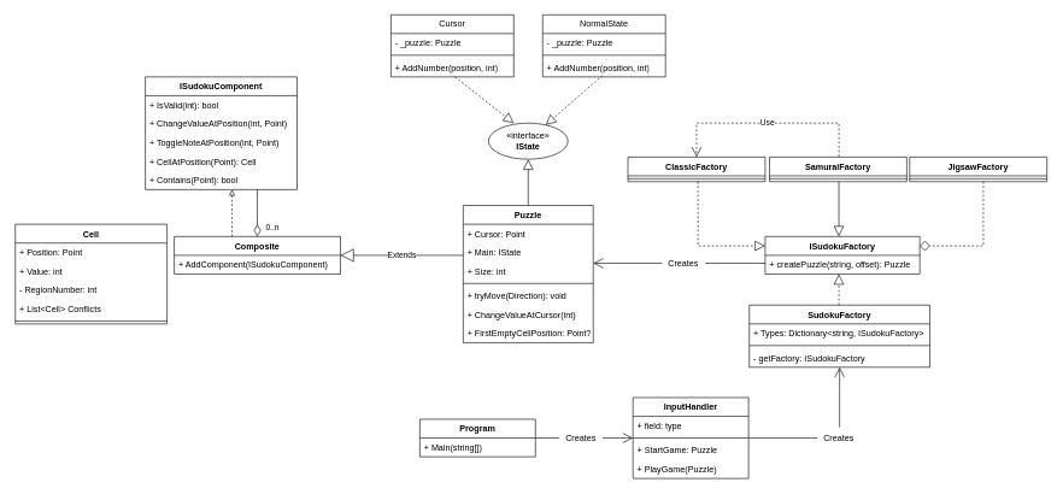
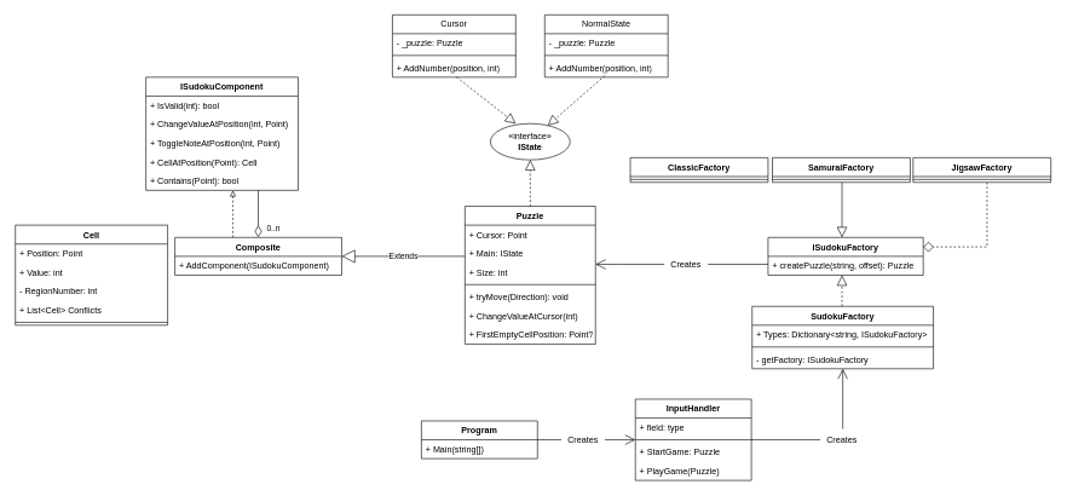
  <mxCell id="0" />
  <mxCell id="1" parent="0" />
  <mxCell id="2" value="Cell" style="swimlane;fontStyle=1;align=center;verticalAlign=top;childLayout=stackLayout;horizontal=1;startSize=26;horizontalStack=0;resizeParent=1;resizeParentMax=0;resizeLast=0;collapsible=1;marginBottom=0;" parent="1" vertex="1"><mxGeometry x="20" y="310" width="210" height="138" as="geometry" /></mxCell>
  <mxCell id="3" value="+ Position: Point" style="text;strokeColor=none;fillColor=none;align=left;verticalAlign=top;spacingLeft=4;spacingRight=4;overflow=hidden;rotatable=0;points=[[0,0.5],[1,0.5]];portConstraint=eastwest;" parent="2" vertex="1"><mxGeometry y="26" width="210" height="26" as="geometry" /></mxCell>
  <mxCell id="4" value="+ Value: int" style="text;strokeColor=none;fillColor=none;align=left;verticalAlign=top;spacingLeft=4;spacingRight=4;overflow=hidden;rotatable=0;points=[[0,0.5],[1,0.5]];portConstraint=eastwest;" parent="2" vertex="1"><mxGeometry y="52" width="210" height="26" as="geometry" /></mxCell>
  <mxCell id="5" value="- RegionNumber: int" style="text;strokeColor=none;fillColor=none;align=left;verticalAlign=top;spacingLeft=4;spacingRight=4;overflow=hidden;rotatable=0;points=[[0,0.5],[1,0.5]];portConstraint=eastwest;" vertex="1" parent="2"><mxGeometry y="78" width="210" height="26" as="geometry" /></mxCell>
  <mxCell id="6" value="+ List&lt;Cell&gt; Conflicts" style="text;strokeColor=none;fillColor=none;align=left;verticalAlign=top;spacingLeft=4;spacingRight=4;overflow=hidden;rotatable=0;points=[[0,0.5],[1,0.5]];portConstraint=eastwest;" vertex="1" parent="2"><mxGeometry y="104" width="210" height="26" as="geometry" /></mxCell>
  <mxCell id="7" value="" style="line;strokeWidth=1;fillColor=none;align=left;verticalAlign=middle;spacingTop=-1;spacingLeft=3;spacingRight=3;rotatable=0;labelPosition=right;points=[];portConstraint=eastwest;strokeColor=inherit;" parent="2" vertex="1"><mxGeometry y="130" width="210" height="8" as="geometry" /></mxCell>
  <mxCell id="8" style="edgeStyle=orthogonalEdgeStyle;rounded=0;orthogonalLoop=1;jettySize=auto;html=1;dashed=1;endArrow=block;endFill=0;" parent="1" source="9" target="42" edge="1"><mxGeometry relative="1" as="geometry"><Array as="points"><mxPoint x="320" y="280" /><mxPoint x="320" y="280" /></Array></mxGeometry></mxCell>
  <mxCell id="9" value="Composite" style="swimlane;fontStyle=1;align=center;verticalAlign=top;childLayout=stackLayout;horizontal=1;startSize=26;horizontalStack=0;resizeParent=1;resizeParentMax=0;resizeLast=0;collapsible=1;marginBottom=0;" parent="1" vertex="1"><mxGeometry x="240" y="327" width="230" height="52" as="geometry" /></mxCell>
  <mxCell id="10" value="+ AddComponent(ISudokuComponent)" style="text;strokeColor=none;fillColor=none;align=left;verticalAlign=top;spacingLeft=4;spacingRight=4;overflow=hidden;rotatable=0;points=[[0,0.5],[1,0.5]];portConstraint=eastwest;" vertex="1" parent="9"><mxGeometry y="26" width="230" height="26" as="geometry" /></mxCell>
  <mxCell id="11" value="Puzzle" style="swimlane;fontStyle=1;align=center;verticalAlign=top;childLayout=stackLayout;horizontal=1;startSize=26;horizontalStack=0;resizeParent=1;resizeParentMax=0;resizeLast=0;collapsible=1;marginBottom=0;" parent="1" vertex="1"><mxGeometry x="640" y="284" width="180" height="190" as="geometry" /></mxCell>
  <mxCell id="12" value="+ Cursor: Point" style="text;strokeColor=none;fillColor=none;align=left;verticalAlign=top;spacingLeft=4;spacingRight=4;overflow=hidden;rotatable=0;points=[[0,0.5],[1,0.5]];portConstraint=eastwest;" parent="11" vertex="1"><mxGeometry y="26" width="180" height="26" as="geometry" /></mxCell>
  <mxCell id="13" value="+ Main: IState" style="text;strokeColor=none;fillColor=none;align=left;verticalAlign=top;spacingLeft=4;spacingRight=4;overflow=hidden;rotatable=0;points=[[0,0.5],[1,0.5]];portConstraint=eastwest;" parent="11" vertex="1"><mxGeometry y="52" width="180" height="26" as="geometry" /></mxCell>
  <mxCell id="14" value="+ Size: int" style="text;strokeColor=none;fillColor=none;align=left;verticalAlign=top;spacingLeft=4;spacingRight=4;overflow=hidden;rotatable=0;points=[[0,0.5],[1,0.5]];portConstraint=eastwest;" vertex="1" parent="11"><mxGeometry y="78" width="180" height="26" as="geometry" /></mxCell>
  <mxCell id="15" value="" style="line;strokeWidth=1;fillColor=none;align=left;verticalAlign=middle;spacingTop=-1;spacingLeft=3;spacingRight=3;rotatable=0;labelPosition=right;points=[];portConstraint=eastwest;strokeColor=inherit;" parent="11" vertex="1"><mxGeometry y="104" width="180" height="8" as="geometry" /></mxCell>
  <mxCell id="16" value="+ tryMove(Direction): void" style="text;strokeColor=none;fillColor=none;align=left;verticalAlign=top;spacingLeft=4;spacingRight=4;overflow=hidden;rotatable=0;points=[[0,0.5],[1,0.5]];portConstraint=eastwest;" parent="11" vertex="1"><mxGeometry y="112" width="180" height="26" as="geometry" /></mxCell>
  <mxCell id="17" value="+ ChangeValueAtCursor(int)" style="text;strokeColor=none;fillColor=none;align=left;verticalAlign=top;spacingLeft=4;spacingRight=4;overflow=hidden;rotatable=0;points=[[0,0.5],[1,0.5]];portConstraint=eastwest;" parent="11" vertex="1"><mxGeometry y="138" width="180" height="26" as="geometry" /></mxCell>
  <mxCell id="18" value="+ FirstEmptyCellPosition: Point?" style="text;strokeColor=none;fillColor=none;align=left;verticalAlign=top;spacingLeft=4;spacingRight=4;overflow=hidden;rotatable=0;points=[[0,0.5],[1,0.5]];portConstraint=eastwest;" vertex="1" parent="11"><mxGeometry y="164" width="180" height="26" as="geometry" /></mxCell>
  <mxCell id="19" value="Extends" style="endArrow=block;endSize=16;endFill=0;html=1;rounded=0;edgeStyle=orthogonalEdgeStyle;" parent="1" source="11" target="9" edge="1"><mxGeometry width="160" relative="1" as="geometry"><mxPoint x="250" y="360" as="sourcePoint" /><mxPoint x="410" y="360" as="targetPoint" /><Array as="points"><mxPoint x="570" y="353" /><mxPoint x="570" y="353" /></Array></mxGeometry></mxCell>
  <mxCell id="20" value="ClassicFactory" style="swimlane;fontStyle=1;align=center;verticalAlign=top;childLayout=stackLayout;horizontal=1;startSize=26;horizontalStack=0;resizeParent=1;resizeParentMax=0;resizeLast=0;collapsible=1;marginBottom=0;" parent="1" vertex="1"><mxGeometry x="868" y="217" width="190" height="34" as="geometry" /></mxCell>
  <mxCell id="21" value="" style="line;strokeWidth=1;fillColor=none;align=left;verticalAlign=middle;spacingTop=-1;spacingLeft=3;spacingRight=3;rotatable=0;labelPosition=right;points=[];portConstraint=eastwest;strokeColor=inherit;" parent="20" vertex="1"><mxGeometry y="26" width="190" height="8" as="geometry" /></mxCell>
  <mxCell id="22" value="SamuraiFactory" style="swimlane;fontStyle=1;align=center;verticalAlign=top;childLayout=stackLayout;horizontal=1;startSize=26;horizontalStack=0;resizeParent=1;resizeParentMax=0;resizeLast=0;collapsible=1;marginBottom=0;" parent="1" vertex="1"><mxGeometry x="1064" y="217" width="190" height="34" as="geometry" /></mxCell>
  <mxCell id="23" value="" style="line;strokeWidth=1;fillColor=none;align=left;verticalAlign=middle;spacingTop=-1;spacingLeft=3;spacingRight=3;rotatable=0;labelPosition=right;points=[];portConstraint=eastwest;strokeColor=inherit;" parent="22" vertex="1"><mxGeometry y="26" width="190" height="8" as="geometry" /></mxCell>
  <mxCell id="24" value="JigsawFactory" style="swimlane;fontStyle=1;align=center;verticalAlign=top;childLayout=stackLayout;horizontal=1;startSize=26;horizontalStack=0;resizeParent=1;resizeParentMax=0;resizeLast=0;collapsible=1;marginBottom=0;" parent="1" vertex="1"><mxGeometry x="1258" y="217" width="190" height="34" as="geometry" /></mxCell>
  <mxCell id="25" value="" style="line;strokeWidth=1;fillColor=none;align=left;verticalAlign=middle;spacingTop=-1;spacingLeft=3;spacingRight=3;rotatable=0;labelPosition=right;points=[];portConstraint=eastwest;strokeColor=inherit;" parent="24" vertex="1"><mxGeometry y="26" width="190" height="8" as="geometry" /></mxCell>
  <mxCell id="26" value="SudokuFactory" style="swimlane;fontStyle=1;align=center;verticalAlign=top;childLayout=stackLayout;horizontal=1;startSize=26;horizontalStack=0;resizeParent=1;resizeParentMax=0;resizeLast=0;collapsible=1;marginBottom=0;" parent="1" vertex="1"><mxGeometry x="1036" y="422" width="250" height="86" as="geometry" /></mxCell>
  <mxCell id="27" value="+ Types: Dictionary&lt;string, ISudokuFactory&gt;" style="text;strokeColor=none;fillColor=none;align=left;verticalAlign=top;spacingLeft=4;spacingRight=4;overflow=hidden;rotatable=0;points=[[0,0.5],[1,0.5]];portConstraint=eastwest;" parent="26" vertex="1"><mxGeometry y="26" width="250" height="26" as="geometry" /></mxCell>
  <mxCell id="28" value="" style="line;strokeWidth=1;fillColor=none;align=left;verticalAlign=middle;spacingTop=-1;spacingLeft=3;spacingRight=3;rotatable=0;labelPosition=right;points=[];portConstraint=eastwest;strokeColor=inherit;" parent="26" vertex="1"><mxGeometry y="52" width="250" height="8" as="geometry" /></mxCell>
  <mxCell id="29" value="- getFactory: ISudokuFactory" style="text;strokeColor=none;fillColor=none;align=left;verticalAlign=top;spacingLeft=4;spacingRight=4;overflow=hidden;rotatable=0;points=[[0,0.5],[1,0.5]];portConstraint=eastwest;" parent="26" vertex="1"><mxGeometry y="60" width="250" height="26" as="geometry" /></mxCell>
  <mxCell id="30" value="NormalState" style="swimlane;fontStyle=0;childLayout=stackLayout;horizontal=1;startSize=26;fillColor=none;horizontalStack=0;resizeParent=1;resizeParentMax=0;resizeLast=0;collapsible=1;marginBottom=0;whiteSpace=wrap;html=1;" parent="1" vertex="1"><mxGeometry x="750" y="20" width="170" height="86" as="geometry" /></mxCell>
  <mxCell id="31" value="- _puzzle: Puzzle" style="text;strokeColor=none;fillColor=none;align=left;verticalAlign=top;spacingLeft=4;spacingRight=4;overflow=hidden;rotatable=0;points=[[0,0.5],[1,0.5]];portConstraint=eastwest;whiteSpace=wrap;html=1;" parent="30" vertex="1"><mxGeometry y="26" width="170" height="26" as="geometry" /></mxCell>
  <mxCell id="32" value="" style="line;strokeWidth=1;fillColor=none;align=left;verticalAlign=middle;spacingTop=-1;spacingLeft=3;spacingRight=3;rotatable=0;labelPosition=right;points=[];portConstraint=eastwest;strokeColor=inherit;" parent="30" vertex="1"><mxGeometry y="52" width="170" height="8" as="geometry" /></mxCell>
  <mxCell id="33" value="+ AddNumber(position, int)" style="text;strokeColor=none;fillColor=none;align=left;verticalAlign=top;spacingLeft=4;spacingRight=4;overflow=hidden;rotatable=0;points=[[0,0.5],[1,0.5]];portConstraint=eastwest;whiteSpace=wrap;html=1;" parent="30" vertex="1"><mxGeometry y="60" width="170" height="26" as="geometry" /></mxCell>
  <mxCell id="34" value="Cursor" style="swimlane;fontStyle=0;childLayout=stackLayout;horizontal=1;startSize=26;fillColor=none;horizontalStack=0;resizeParent=1;resizeParentMax=0;resizeLast=0;collapsible=1;marginBottom=0;whiteSpace=wrap;html=1;" parent="1" vertex="1"><mxGeometry x="540" y="20" width="170" height="86" as="geometry" /></mxCell>
  <mxCell id="35" value="- _puzzle: Puzzle" style="text;strokeColor=none;fillColor=none;align=left;verticalAlign=top;spacingLeft=4;spacingRight=4;overflow=hidden;rotatable=0;points=[[0,0.5],[1,0.5]];portConstraint=eastwest;whiteSpace=wrap;html=1;" parent="34" vertex="1"><mxGeometry y="26" width="170" height="26" as="geometry" /></mxCell>
  <mxCell id="36" value="" style="line;strokeWidth=1;fillColor=none;align=left;verticalAlign=middle;spacingTop=-1;spacingLeft=3;spacingRight=3;rotatable=0;labelPosition=right;points=[];portConstraint=eastwest;strokeColor=inherit;" parent="34" vertex="1"><mxGeometry y="52" width="170" height="8" as="geometry" /></mxCell>
  <mxCell id="37" value="+ AddNumber(position, int)" style="text;strokeColor=none;fillColor=none;align=left;verticalAlign=top;spacingLeft=4;spacingRight=4;overflow=hidden;rotatable=0;points=[[0,0.5],[1,0.5]];portConstraint=eastwest;whiteSpace=wrap;html=1;" parent="34" vertex="1"><mxGeometry y="60" width="170" height="26" as="geometry" /></mxCell>
  <mxCell id="38" value="«interface»&lt;br&gt;&lt;b&gt;IState&lt;br&gt;&lt;/b&gt;" style="ellipse;html=1;whiteSpace=wrap;" parent="1" vertex="1"><mxGeometry x="675" y="170" width="110" height="50" as="geometry" /></mxCell>
- <mxCell id="39" value="" style="endArrow=block;dashed=0;endFill=0;endSize=12;html=1;rounded=0;exitX=0.5;exitY=0;exitDx=0;exitDy=0;entryX=0.5;entryY=1;entryDx=0;entryDy=0;" parent="1" source="11" target="38" edge="1"><mxGeometry width="160" relative="1" as="geometry"><mxPoint x="890" y="530" as="sourcePoint" /><mxPoint x="1050" y="530" as="targetPoint" /></mxGeometry></mxCell>
+ <mxCell id="39" value="" style="endArrow=block;dashed=1;endFill=0;endSize=12;html=1;rounded=0;exitX=0.5;exitY=0;exitDx=0;exitDy=0;entryX=0.5;entryY=1;entryDx=0;entryDy=0;" parent="1" source="11" target="38" edge="1"><mxGeometry width="160" relative="1" as="geometry"><mxPoint x="890" y="530" as="sourcePoint" /><mxPoint x="1050" y="530" as="targetPoint" /></mxGeometry></mxCell>
  <mxCell id="40" value="" style="endArrow=block;dashed=1;endFill=0;endSize=12;html=1;rounded=0;exitX=0.521;exitY=1;exitDx=0;exitDy=0;exitPerimeter=0;entryX=0.318;entryY=0;entryDx=0;entryDy=0;entryPerimeter=0;" parent="1" source="37" target="38" edge="1"><mxGeometry width="160" relative="1" as="geometry"><mxPoint x="890" y="530" as="sourcePoint" /><mxPoint x="1050" y="530" as="targetPoint" /></mxGeometry></mxCell>
  <mxCell id="41" value="" style="endArrow=block;dashed=1;endFill=0;endSize=12;html=1;rounded=0;exitX=0.486;exitY=0.923;exitDx=0;exitDy=0;exitPerimeter=0;entryX=0.75;entryY=0;entryDx=0;entryDy=0;" parent="1" source="33" target="38" edge="1"><mxGeometry width="160" relative="1" as="geometry"><mxPoint x="890" y="530" as="sourcePoint" /><mxPoint x="1050" y="530" as="targetPoint" /></mxGeometry></mxCell>
  <mxCell id="42" value="ISudokuComponent" style="swimlane;fontStyle=1;align=center;verticalAlign=top;childLayout=stackLayout;horizontal=1;startSize=26;horizontalStack=0;resizeParent=1;resizeParentMax=0;resizeLast=0;collapsible=1;marginBottom=0;strokeColor=default;" vertex="1" parent="1"><mxGeometry x="200" y="106" width="210" height="156" as="geometry"><mxRectangle x="530" y="160" width="150" height="40" as="alternateBounds" /></mxGeometry></mxCell>
  <mxCell id="43" value="+ IsValid(int): bool" style="text;strokeColor=none;fillColor=none;align=left;verticalAlign=top;spacingLeft=4;spacingRight=4;overflow=hidden;rotatable=0;points=[[0,0.5],[1,0.5]];portConstraint=eastwest;" vertex="1" parent="42"><mxGeometry y="26" width="210" height="26" as="geometry" /></mxCell>
  <mxCell id="44" value="+ ChangeValueAtPosition(int, Point)" style="text;strokeColor=none;fillColor=none;align=left;verticalAlign=top;spacingLeft=4;spacingRight=4;overflow=hidden;rotatable=0;points=[[0,0.5],[1,0.5]];portConstraint=eastwest;" vertex="1" parent="42"><mxGeometry y="52" width="210" height="26" as="geometry" /></mxCell>
  <mxCell id="45" value="+ ToggleNoteAtPosition(int, Point)" style="text;strokeColor=none;fillColor=none;align=left;verticalAlign=top;spacingLeft=4;spacingRight=4;overflow=hidden;rotatable=0;points=[[0,0.5],[1,0.5]];portConstraint=eastwest;" vertex="1" parent="42"><mxGeometry y="78" width="210" height="26" as="geometry" /></mxCell>
  <mxCell id="46" value="+ CellAtPosition(Point): Cell" style="text;strokeColor=none;fillColor=none;align=left;verticalAlign=top;spacingLeft=4;spacingRight=4;overflow=hidden;rotatable=0;points=[[0,0.5],[1,0.5]];portConstraint=eastwest;" vertex="1" parent="42"><mxGeometry y="104" width="210" height="26" as="geometry" /></mxCell>
  <mxCell id="47" value="+ Contains(Point): bool" style="text;strokeColor=none;fillColor=none;align=left;verticalAlign=top;spacingLeft=4;spacingRight=4;overflow=hidden;rotatable=0;points=[[0,0.5],[1,0.5]];portConstraint=eastwest;" vertex="1" parent="42"><mxGeometry y="130" width="210" height="26" as="geometry" /></mxCell>
  <mxCell id="48" value="InputHandler" style="swimlane;fontStyle=1;align=center;verticalAlign=top;childLayout=stackLayout;horizontal=1;startSize=26;horizontalStack=0;resizeParent=1;resizeParentMax=0;resizeLast=0;collapsible=1;marginBottom=0;strokeColor=default;" vertex="1" parent="1"><mxGeometry x="875" y="550" width="160" height="112" as="geometry" /></mxCell>
  <mxCell id="49" value="+ field: type" style="text;strokeColor=none;fillColor=none;align=left;verticalAlign=top;spacingLeft=4;spacingRight=4;overflow=hidden;rotatable=0;points=[[0,0.5],[1,0.5]];portConstraint=eastwest;" vertex="1" parent="48"><mxGeometry y="26" width="160" height="26" as="geometry" /></mxCell>
  <mxCell id="50" value="" style="line;strokeWidth=1;fillColor=none;align=left;verticalAlign=middle;spacingTop=-1;spacingLeft=3;spacingRight=3;rotatable=0;labelPosition=right;points=[];portConstraint=eastwest;strokeColor=inherit;" vertex="1" parent="48"><mxGeometry y="52" width="160" height="8" as="geometry" /></mxCell>
  <mxCell id="51" value="+ StartGame: Puzzle" style="text;strokeColor=none;fillColor=none;align=left;verticalAlign=top;spacingLeft=4;spacingRight=4;overflow=hidden;rotatable=0;points=[[0,0.5],[1,0.5]];portConstraint=eastwest;" vertex="1" parent="48"><mxGeometry y="60" width="160" height="26" as="geometry" /></mxCell>
  <mxCell id="52" value="+ PlayGame(Puzzle)" style="text;strokeColor=none;fillColor=none;align=left;verticalAlign=top;spacingLeft=4;spacingRight=4;overflow=hidden;rotatable=0;points=[[0,0.5],[1,0.5]];portConstraint=eastwest;" vertex="1" parent="48"><mxGeometry y="86" width="160" height="26" as="geometry" /></mxCell>
  <mxCell id="53" value="" style="endArrow=none;html=1;endSize=12;startArrow=diamondThin;startSize=14;startFill=0;edgeStyle=orthogonalEdgeStyle;rounded=0;endFill=0;" edge="1" parent="1" source="9" target="42"><mxGeometry relative="1" as="geometry"><mxPoint x="440" y="250" as="sourcePoint" /><mxPoint x="600" y="250" as="targetPoint" /><Array as="points"><mxPoint x="360" y="260" /><mxPoint x="360" y="260" /></Array></mxGeometry></mxCell>
  <mxCell id="54" value="0..n" style="edgeLabel;resizable=0;html=1;align=left;verticalAlign=top;strokeColor=default;" connectable="0" vertex="1" parent="53"><mxGeometry x="-1" relative="1" as="geometry"><mxPoint x="10" y="-26" as="offset" /></mxGeometry></mxCell>
  <mxCell id="55" value="Program" style="swimlane;fontStyle=1;align=center;verticalAlign=top;childLayout=stackLayout;horizontal=1;startSize=26;horizontalStack=0;resizeParent=1;resizeParentMax=0;resizeLast=0;collapsible=1;marginBottom=0;strokeColor=default;" vertex="1" parent="1"><mxGeometry x="580" y="580" width="160" height="52" as="geometry" /></mxCell>
  <mxCell id="56" value="+ Main(string[])" style="text;strokeColor=none;fillColor=none;align=left;verticalAlign=top;spacingLeft=4;spacingRight=4;overflow=hidden;rotatable=0;points=[[0,0.5],[1,0.5]];portConstraint=eastwest;" vertex="1" parent="55"><mxGeometry y="26" width="160" height="26" as="geometry" /></mxCell>
  <mxCell id="57" value="" style="endArrow=open;endFill=1;endSize=12;html=1;rounded=0;edgeStyle=orthogonalEdgeStyle;startArrow=none;" edge="1" parent="1" source="58" target="48"><mxGeometry width="160" relative="1" as="geometry"><mxPoint x="773" y="368" as="sourcePoint" /><mxPoint x="933" y="368" as="targetPoint" /></mxGeometry></mxCell>
  <mxCell id="58" value="Creates" style="text;html=1;strokeColor=none;fillColor=none;align=center;verticalAlign=middle;whiteSpace=wrap;rounded=0;" vertex="1" parent="1"><mxGeometry x="773" y="591" width="60" height="30" as="geometry" /></mxCell>
  <mxCell id="59" value="" style="endArrow=none;endFill=1;endSize=12;html=1;rounded=0;edgeStyle=orthogonalEdgeStyle;" edge="1" parent="1" source="55" target="58"><mxGeometry width="160" relative="1" as="geometry"><mxPoint x="740" y="606" as="sourcePoint" /><mxPoint x="863" y="606" as="targetPoint" /></mxGeometry></mxCell>
  <mxCell id="60" value="" style="endArrow=open;endFill=1;endSize=12;html=1;rounded=0;edgeStyle=orthogonalEdgeStyle;startArrow=none;" edge="1" parent="1" source="61" target="26"><mxGeometry width="160" relative="1" as="geometry"><mxPoint x="673" y="307" as="sourcePoint" /><mxPoint x="778" y="545" as="targetPoint" /><Array as="points"><mxPoint x="1161" y="570" /><mxPoint x="1161" y="570" /></Array></mxGeometry></mxCell>
  <mxCell id="61" value="Creates" style="text;html=1;strokeColor=none;fillColor=none;align=center;verticalAlign=middle;whiteSpace=wrap;rounded=0;" vertex="1" parent="1"><mxGeometry x="1130" y="591" width="60" height="30" as="geometry" /></mxCell>
  <mxCell id="62" value="" style="endArrow=none;endFill=1;endSize=12;html=1;rounded=0;edgeStyle=orthogonalEdgeStyle;" edge="1" parent="1" target="61" source="48"><mxGeometry width="160" relative="1" as="geometry"><mxPoint x="640" y="545" as="sourcePoint" /><mxPoint x="763" y="545" as="targetPoint" /></mxGeometry></mxCell>
  <mxCell id="63" value="ISudokuFactory" style="swimlane;fontStyle=1;align=center;verticalAlign=top;childLayout=stackLayout;horizontal=1;startSize=26;horizontalStack=0;resizeParent=1;resizeParentMax=0;resizeLast=0;collapsible=1;marginBottom=0;strokeColor=default;" vertex="1" parent="1"><mxGeometry x="1058" y="327" width="214" height="52" as="geometry" /></mxCell>
  <mxCell id="64" value="+ createPuzzle(string, offset): Puzzle" style="text;strokeColor=none;fillColor=none;align=left;verticalAlign=top;spacingLeft=4;spacingRight=4;overflow=hidden;rotatable=0;points=[[0,0.5],[1,0.5]];portConstraint=eastwest;" vertex="1" parent="63"><mxGeometry y="26" width="214" height="26" as="geometry" /></mxCell>
  <mxCell id="65" value="" style="endArrow=block;dashed=1;endFill=0;endSize=12;html=1;rounded=0;edgeStyle=orthogonalEdgeStyle;" edge="1" parent="1" source="26" target="63"><mxGeometry width="160" relative="1" as="geometry"><mxPoint x="1040" y="350" as="sourcePoint" /><mxPoint x="1200" y="350" as="targetPoint" /><Array as="points"><mxPoint x="1160" y="400" /><mxPoint x="1160" y="400" /></Array></mxGeometry></mxCell>
- <mxCell id="66" value="" style="endArrow=block;dashed=1;endFill=0;endSize=12;html=1;rounded=0;edgeStyle=orthogonalEdgeStyle;" edge="1" parent="1" source="20" target="63"><mxGeometry width="160" relative="1" as="geometry"><mxPoint x="1171" y="432" as="sourcePoint" /><mxPoint x="1171" y="207" as="targetPoint" /><Array as="points"><mxPoint x="965" y="340" /></Array></mxGeometry></mxCell>
  <mxCell id="67" value="" style="endArrow=block;dashed=0;endFill=0;endSize=12;html=1;rounded=0;edgeStyle=orthogonalEdgeStyle;" edge="1" parent="1" source="22" target="63"><mxGeometry width="160" relative="1" as="geometry"><mxPoint x="975" y="261" as="sourcePoint" /><mxPoint x="1085" y="350" as="targetPoint" /><Array as="points"><mxPoint x="1160" y="290" /><mxPoint x="1160" y="290" /></Array></mxGeometry></mxCell>
  <mxCell id="68" value="" style="endArrow=diamond;dashed=1;endFill=0;endSize=12;html=1;rounded=0;edgeStyle=orthogonalEdgeStyle;" edge="1" parent="1" source="24" target="63"><mxGeometry width="160" relative="1" as="geometry"><mxPoint x="975" y="261" as="sourcePoint" /><mxPoint x="1085" y="350" as="targetPoint" /><Array as="points"><mxPoint x="1360" y="340" /></Array></mxGeometry></mxCell>
  <mxCell id="69" value="" style="endArrow=open;endFill=1;endSize=12;html=1;rounded=0;edgeStyle=orthogonalEdgeStyle;startArrow=none;" edge="1" parent="1" source="70" target="11"><mxGeometry width="160" relative="1" as="geometry"><mxPoint x="458" y="65" as="sourcePoint" /><mxPoint x="946" y="266" as="targetPoint" /><Array as="points"><mxPoint x="850" y="364" /><mxPoint x="850" y="364" /></Array></mxGeometry></mxCell>
  <mxCell id="70" value="Creates" style="text;html=1;strokeColor=none;fillColor=none;align=center;verticalAlign=middle;whiteSpace=wrap;rounded=0;" vertex="1" parent="1"><mxGeometry x="915" y="349" width="60" height="30" as="geometry" /></mxCell>
  <mxCell id="71" value="" style="endArrow=none;endFill=1;endSize=12;html=1;rounded=0;edgeStyle=orthogonalEdgeStyle;" edge="1" parent="1" target="70" source="63"><mxGeometry width="160" relative="1" as="geometry"><mxPoint x="820" y="364" as="sourcePoint" /><mxPoint x="548" y="303" as="targetPoint" /><Array as="points"><mxPoint x="1050" y="364" /><mxPoint x="1050" y="364" /></Array></mxGeometry></mxCell>
- <mxCell id="72" value="Use" style="endArrow=open;endSize=12;dashed=1;html=1;rounded=0;exitX=0.506;exitY=-0.019;exitDx=0;exitDy=0;entryX=0.5;entryY=0;entryDx=0;entryDy=0;edgeStyle=orthogonalEdgeStyle;exitPerimeter=0;" edge="1" parent="1" source="22" target="20"><mxGeometry width="160" relative="1" as="geometry"><mxPoint x="1110" y="140" as="sourcePoint" /><mxPoint x="1270" y="140" as="targetPoint" /><Array as="points"><mxPoint x="1160" y="170" /><mxPoint x="963" y="170" /></Array></mxGeometry></mxCell>
